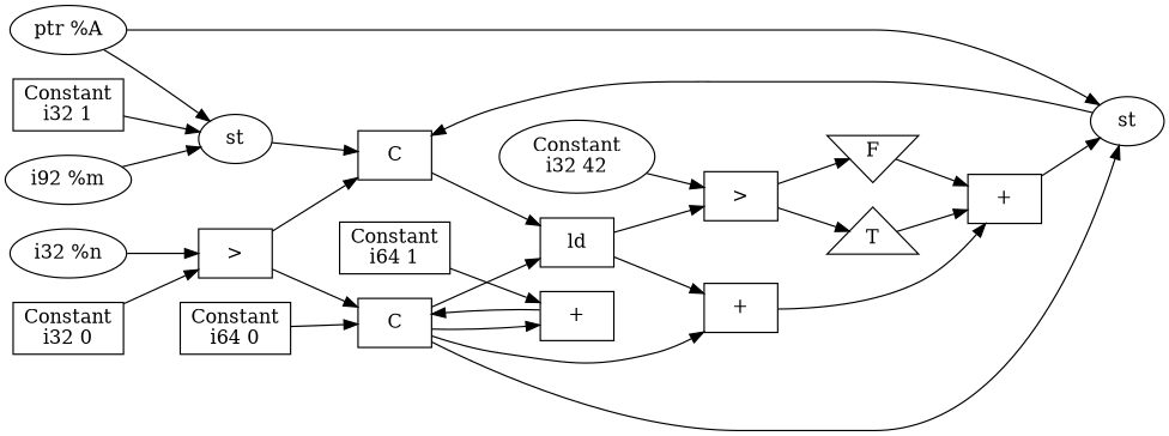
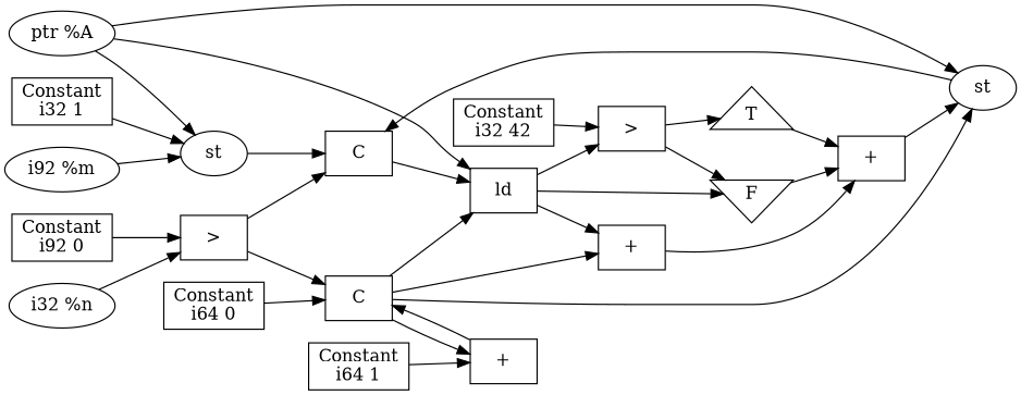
  digraph {
    rankdir=LR
    node [shape=box]
    n1 [label=st shape=ellipse]
    n2 [label=C]
    n3 [label=ld]
    n4 [label=">"]
    n5 [label=C]
    n6 [label="+"]
    n7 [label=st shape=ellipse]
    n8 [label="+"]
    n9 [label=">"]
    n10 [label=F shape=invtriangle]
    n11 [label="+"]
    n12 [label=T shape=triangle]
    n13 [label="ptr %A" shape=ellipse]
    n14 [label="i32 %n" shape=ellipse]
    n15 [label="i92 %m" shape=ellipse]
    n16 [label="Constant\ni32 1"]
-   n17 [label="Constant\ni32 0"]
+   n17 [label="Constant\ni92 0"]
    n18 [label="Constant\ni64 0"]
-   n19 [label="Constant\ni32 42" shape=ellipse]
+   n19 [label="Constant\ni32 42"]
    n20 [label="Constant\ni64 1"]
    n1 -> n2
    n2 -> n3
    n3 -> n6
    n3 -> n9
+   n3 -> n10
    n4 -> n2
    n4 -> n5
    n5 -> n3
    n5 -> n6
    n5 -> n7
    n5 -> n8
    n6 -> n11
    n7 -> n2
    n8 -> n5
    n9 -> n10
    n9 -> n12
    n10 -> n11
    n11 -> n7
    n12 -> n11
    n13 -> n1
+   n13 -> n3
    n13 -> n7
    n14 -> n4
    n15 -> n1
    n16 -> n1
    n17 -> n4
    n18 -> n5
    n19 -> n9
    n20 -> n8
  }
